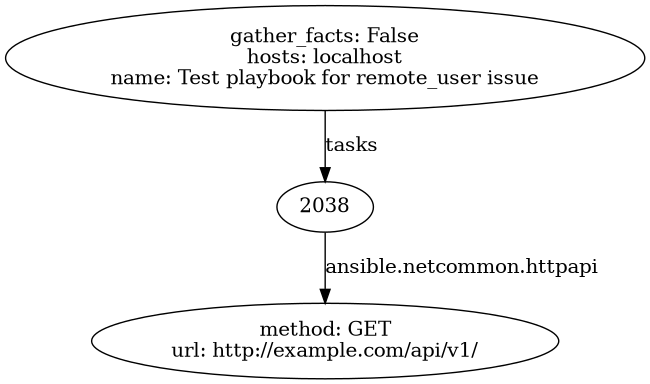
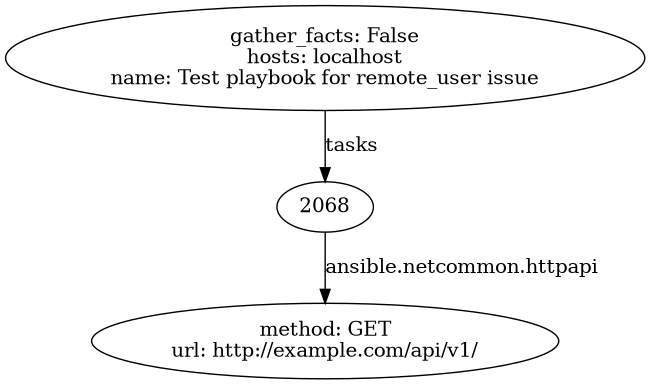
  digraph {
    n1 [label="method: GET\nurl: http://example.com/api/v1/\n"]
-   2068 [label=2038]
+   2068
    n3 [label="gather_facts: False\nhosts: localhost\nname: Test playbook for remote_user issue\n"]
    2068 -> n1 [label="ansible.netcommon.httpapi"]
    n3 -> 2068 [label=tasks]
  }
